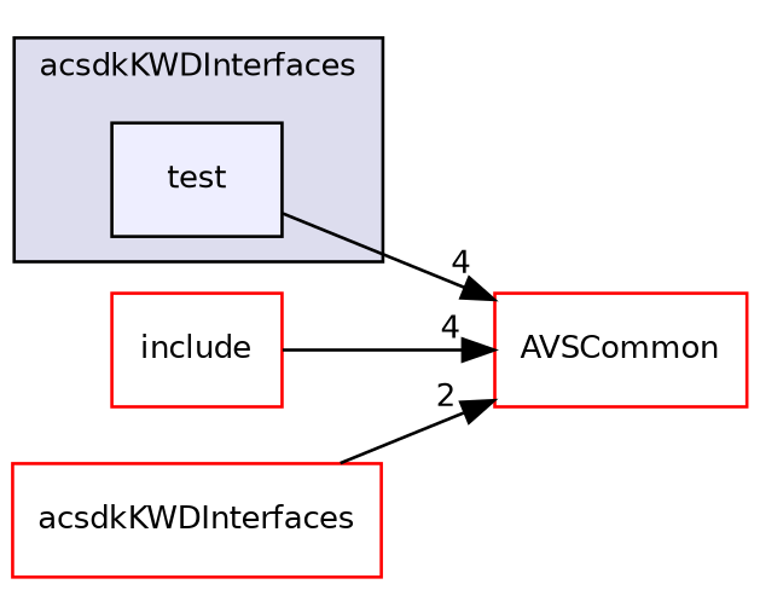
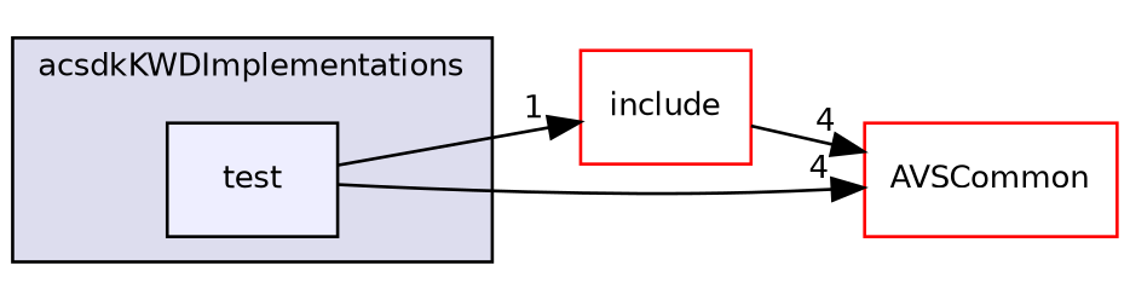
  digraph {
    compound=true
    rankdir=LR
    node [fillcolor=white fontname=Helvetica fontsize=10 shape=box style=filled color=red]
    edge [headlabel=4 labeldistance=1.5 labelfontname=Helvetica labelfontsize=10]
    n1 [fillcolor="#eeeeff" label=test pencolor=black color=""]
    n2 [label=include]
    n3 [label=AVSCommon]
-   n4 [label=acsdkKWDInterfaces]
    subgraph cluster_1 {
      bgcolor="#ddddee"
      fontname=Helvetica
      fontsize=10
-     label=acsdkKWDInterfaces
+     label=acsdkKWDImplementations
      pencolor=black
      n1
    }
+   n1 -> n2 [headlabel=1]
    n1 -> n3
    n2 -> n3
-   n4 -> n3 [headlabel=2]
  }
